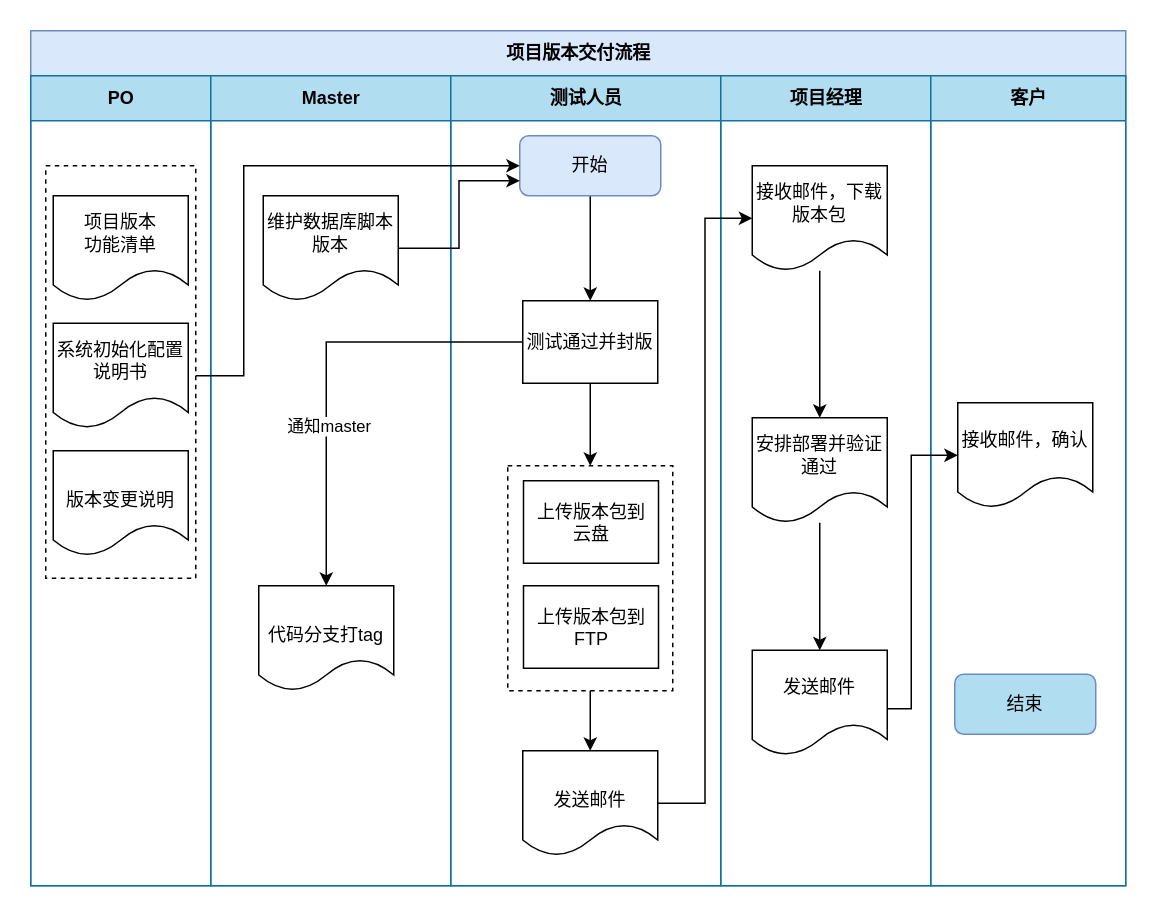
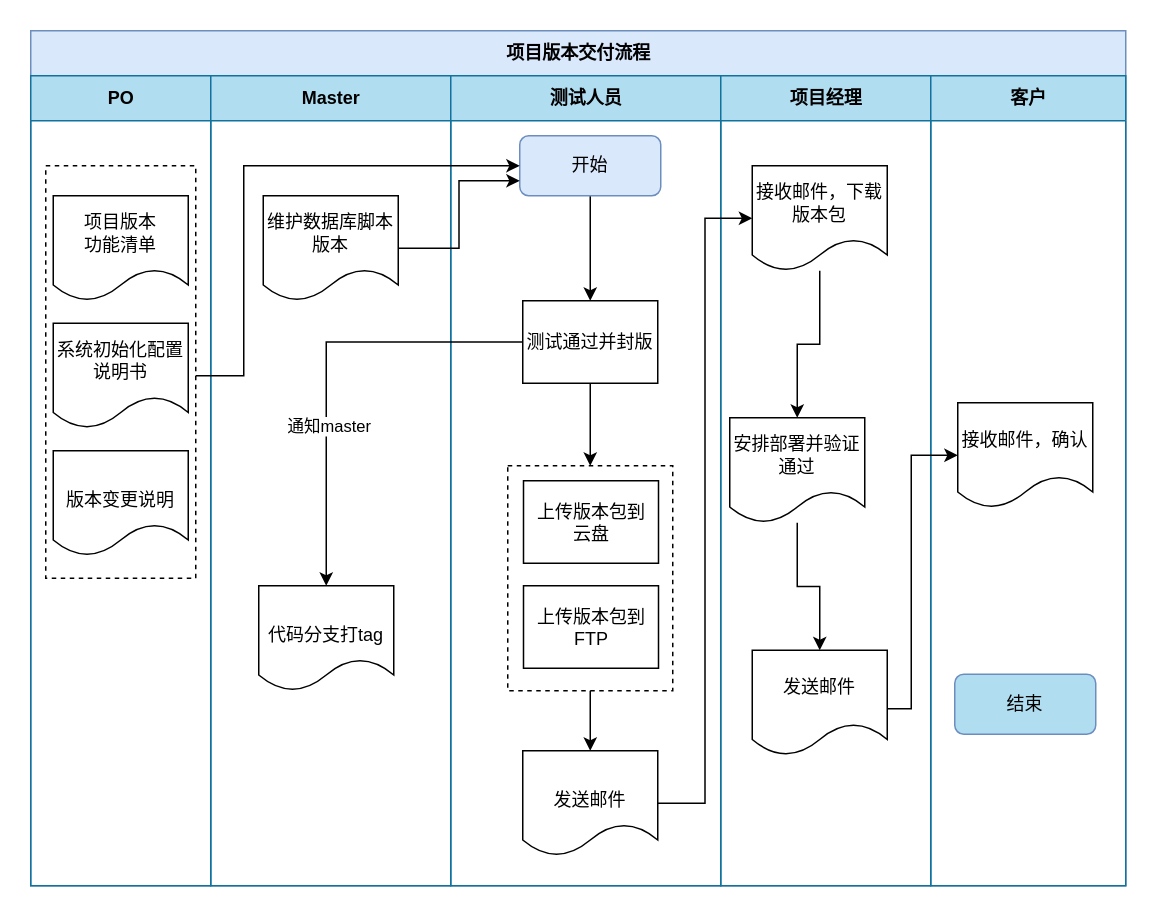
  <mxCell id="0" />
  <mxCell id="1" parent="0" />
  <mxCell id="2" value="项目版本交付流程" style="swimlane;html=1;childLayout=stackLayout;resizeParent=1;resizeParentMax=0;startSize=30;fillColor=#dae8fc;strokeColor=#6c8ebf;" vertex="1" parent="1"><mxGeometry x="20" y="20" width="730" height="570" as="geometry" /></mxCell>
  <mxCell id="3" value="PO" style="swimlane;html=1;startSize=30;fillColor=#b1ddf0;strokeColor=#10739e;" vertex="1" parent="2"><mxGeometry y="30" width="120" height="540" as="geometry" /></mxCell>
  <mxCell id="4" value="&lt;br&gt;版本变更说明" style="shape=document;whiteSpace=wrap;html=1;boundedLbl=1;" vertex="1" parent="3"><mxGeometry x="15" y="250" width="90" height="70" as="geometry" /></mxCell>
  <mxCell id="5" value="系统初始化配置说明书" style="shape=document;whiteSpace=wrap;html=1;boundedLbl=1;" vertex="1" parent="3"><mxGeometry x="15" y="165" width="90" height="70" as="geometry" /></mxCell>
  <mxCell id="6" value="项目版本&lt;div&gt;功能清单&lt;/div&gt;" style="shape=document;whiteSpace=wrap;html=1;boundedLbl=1;" vertex="1" parent="3"><mxGeometry x="15" y="80" width="90" height="70" as="geometry" /></mxCell>
  <mxCell id="7" value="" style="rounded=0;whiteSpace=wrap;html=1;fillColor=none;strokeWidth=1;dashed=1;" vertex="1" parent="3"><mxGeometry x="10" y="60" width="100" height="275" as="geometry" /></mxCell>
  <mxCell id="8" value="Master" style="swimlane;html=1;startSize=30;fillColor=#b1ddf0;strokeColor=#10739e;" vertex="1" parent="2"><mxGeometry x="120" y="30" width="160" height="540" as="geometry" /></mxCell>
  <mxCell id="9" value="维护数据库脚本版本" style="shape=document;whiteSpace=wrap;html=1;boundedLbl=1;strokeWidth=1;" vertex="1" parent="8"><mxGeometry x="35" y="80" width="90" height="70" as="geometry" /></mxCell>
  <mxCell id="10" value="&lt;br&gt;代码分支打tag" style="shape=document;whiteSpace=wrap;html=1;boundedLbl=1;strokeWidth=1;" vertex="1" parent="8"><mxGeometry x="32" y="340" width="90" height="70" as="geometry" /></mxCell>
  <mxCell id="11" value="测试人员" style="swimlane;html=1;startSize=30;fillColor=#b1ddf0;strokeColor=#10739e;" vertex="1" parent="2"><mxGeometry x="280" y="30" width="180" height="540" as="geometry" /></mxCell>
  <mxCell id="12" style="edgeStyle=orthogonalEdgeStyle;rounded=0;orthogonalLoop=1;jettySize=auto;html=1;entryX=0.5;entryY=0;entryDx=0;entryDy=0;" edge="1" parent="11" source="13" target="14"><mxGeometry relative="1" as="geometry" /></mxCell>
  <mxCell id="13" value="开始" style="rounded=1;whiteSpace=wrap;html=1;strokeWidth=1;fillColor=#dae8fc;strokeColor=#6c8ebf;" vertex="1" parent="11"><mxGeometry x="46" y="40" width="94" height="40" as="geometry" /></mxCell>
  <mxCell id="14" value="测试通过并封版" style="rounded=0;whiteSpace=wrap;html=1;strokeWidth=1;fillColor=none;" vertex="1" parent="11"><mxGeometry x="48" y="150" width="90" height="55" as="geometry" /></mxCell>
  <mxCell id="15" value="&lt;div&gt;上传版本包到&lt;/div&gt;&lt;div&gt;云盘&lt;/div&gt;" style="rounded=0;whiteSpace=wrap;html=1;strokeWidth=1;fillColor=none;" vertex="1" parent="11"><mxGeometry x="48.5" y="270" width="90" height="55" as="geometry" /></mxCell>
  <mxCell id="16" value="上传版本包到FTP" style="rounded=0;whiteSpace=wrap;html=1;strokeWidth=1;fillColor=none;" vertex="1" parent="11"><mxGeometry x="48.5" y="340" width="90" height="55" as="geometry" /></mxCell>
  <mxCell id="17" value="&lt;br&gt;发送邮件" style="shape=document;whiteSpace=wrap;html=1;boundedLbl=1;strokeWidth=1;" vertex="1" parent="11"><mxGeometry x="48" y="450" width="90" height="70" as="geometry" /></mxCell>
  <mxCell id="18" value="" style="rounded=0;whiteSpace=wrap;html=1;strokeWidth=1;fillColor=none;dashed=1;" vertex="1" parent="11"><mxGeometry x="38" y="260" width="110" height="150" as="geometry" /></mxCell>
  <mxCell id="19" style="edgeStyle=orthogonalEdgeStyle;rounded=0;orthogonalLoop=1;jettySize=auto;html=1;entryX=0.5;entryY=0;entryDx=0;entryDy=0;" edge="1" parent="11" source="18" target="17"><mxGeometry relative="1" as="geometry" /></mxCell>
  <mxCell id="20" value="" style="edgeStyle=orthogonalEdgeStyle;rounded=0;orthogonalLoop=1;jettySize=auto;html=1;" edge="1" parent="11" source="14" target="18"><mxGeometry relative="1" as="geometry" /></mxCell>
  <mxCell id="21" value="项目经理" style="swimlane;html=1;startSize=30;fillColor=#b1ddf0;strokeColor=#10739e;" vertex="1" parent="2"><mxGeometry x="460" y="30" width="140" height="540" as="geometry" /></mxCell>
  <mxCell id="22" style="edgeStyle=orthogonalEdgeStyle;rounded=0;orthogonalLoop=1;jettySize=auto;html=1;entryX=0.5;entryY=0;entryDx=0;entryDy=0;" edge="1" parent="21" source="23" target="25"><mxGeometry relative="1" as="geometry" /></mxCell>
  <mxCell id="23" value="接收邮件，下载版本包" style="shape=document;whiteSpace=wrap;html=1;boundedLbl=1;" vertex="1" parent="21"><mxGeometry x="21" y="60" width="90" height="70" as="geometry" /></mxCell>
  <mxCell id="24" style="edgeStyle=orthogonalEdgeStyle;rounded=0;orthogonalLoop=1;jettySize=auto;html=1;entryX=0.5;entryY=0;entryDx=0;entryDy=0;" edge="1" parent="21" source="25" target="26"><mxGeometry relative="1" as="geometry" /></mxCell>
- <mxCell id="25" value="安排部署并验证通过" style="shape=document;whiteSpace=wrap;html=1;boundedLbl=1;strokeWidth=1;" vertex="1" parent="21"><mxGeometry x="21" y="228" width="90" height="70" as="geometry" /></mxCell>
+ <mxCell id="25" value="安排部署并验证通过" style="shape=document;whiteSpace=wrap;html=1;boundedLbl=1;strokeWidth=1;" vertex="1" parent="21"><mxGeometry x="6" y="228" width="90" height="70" as="geometry" /></mxCell>
  <mxCell id="26" value="发送邮件" style="shape=document;whiteSpace=wrap;html=1;boundedLbl=1;" vertex="1" parent="21"><mxGeometry x="21" y="383" width="90" height="70" as="geometry" /></mxCell>
  <mxCell id="27" style="edgeStyle=orthogonalEdgeStyle;rounded=0;orthogonalLoop=1;jettySize=auto;html=1;entryX=0;entryY=0.5;entryDx=0;entryDy=0;" edge="1" parent="2" source="7" target="13"><mxGeometry relative="1" as="geometry"><Array as="points"><mxPoint x="142" y="230" /><mxPoint x="142" y="90" /></Array></mxGeometry></mxCell>
  <mxCell id="28" style="edgeStyle=orthogonalEdgeStyle;rounded=0;orthogonalLoop=1;jettySize=auto;html=1;entryX=0;entryY=0.75;entryDx=0;entryDy=0;" edge="1" parent="2" source="9" target="13"><mxGeometry relative="1" as="geometry" /></mxCell>
  <mxCell id="29" style="edgeStyle=orthogonalEdgeStyle;rounded=0;orthogonalLoop=1;jettySize=auto;html=1;exitX=0;exitY=0.5;exitDx=0;exitDy=0;" edge="1" parent="2" source="14" target="10"><mxGeometry relative="1" as="geometry"><Array as="points"><mxPoint x="197" y="208" /></Array></mxGeometry></mxCell>
  <mxCell id="30" value="通知master" style="edgeLabel;html=1;align=center;verticalAlign=middle;resizable=0;points=[];" vertex="1" connectable="0" parent="29"><mxGeometry x="0.268" y="1" relative="1" as="geometry"><mxPoint y="1" as="offset" /></mxGeometry></mxCell>
  <mxCell id="31" style="edgeStyle=orthogonalEdgeStyle;rounded=0;orthogonalLoop=1;jettySize=auto;html=1;entryX=0;entryY=0.5;entryDx=0;entryDy=0;" edge="1" parent="2" source="17" target="23"><mxGeometry relative="1" as="geometry" /></mxCell>
  <mxCell id="32" value="客户" style="swimlane;html=1;startSize=30;fillColor=#b1ddf0;strokeColor=#10739e;" vertex="1" parent="2"><mxGeometry x="600" y="30" width="130" height="540" as="geometry" /></mxCell>
  <mxCell id="33" value="接收邮件，确认" style="shape=document;whiteSpace=wrap;html=1;boundedLbl=1;" vertex="1" parent="32"><mxGeometry x="18" y="218" width="90" height="70" as="geometry" /></mxCell>
  <mxCell id="34" value="结束" style="rounded=1;whiteSpace=wrap;html=1;strokeWidth=1;fillColor=#b1ddf0;strokeColor=#6c8ebf;" vertex="1" parent="32"><mxGeometry x="16" y="399" width="94" height="40" as="geometry" /></mxCell>
  <mxCell id="35" style="edgeStyle=orthogonalEdgeStyle;rounded=0;orthogonalLoop=1;jettySize=auto;html=1;entryX=0;entryY=0.5;entryDx=0;entryDy=0;" edge="1" parent="2" source="26" target="33"><mxGeometry relative="1" as="geometry"><Array as="points"><mxPoint x="587" y="452" /><mxPoint x="587" y="283" /></Array></mxGeometry></mxCell>
